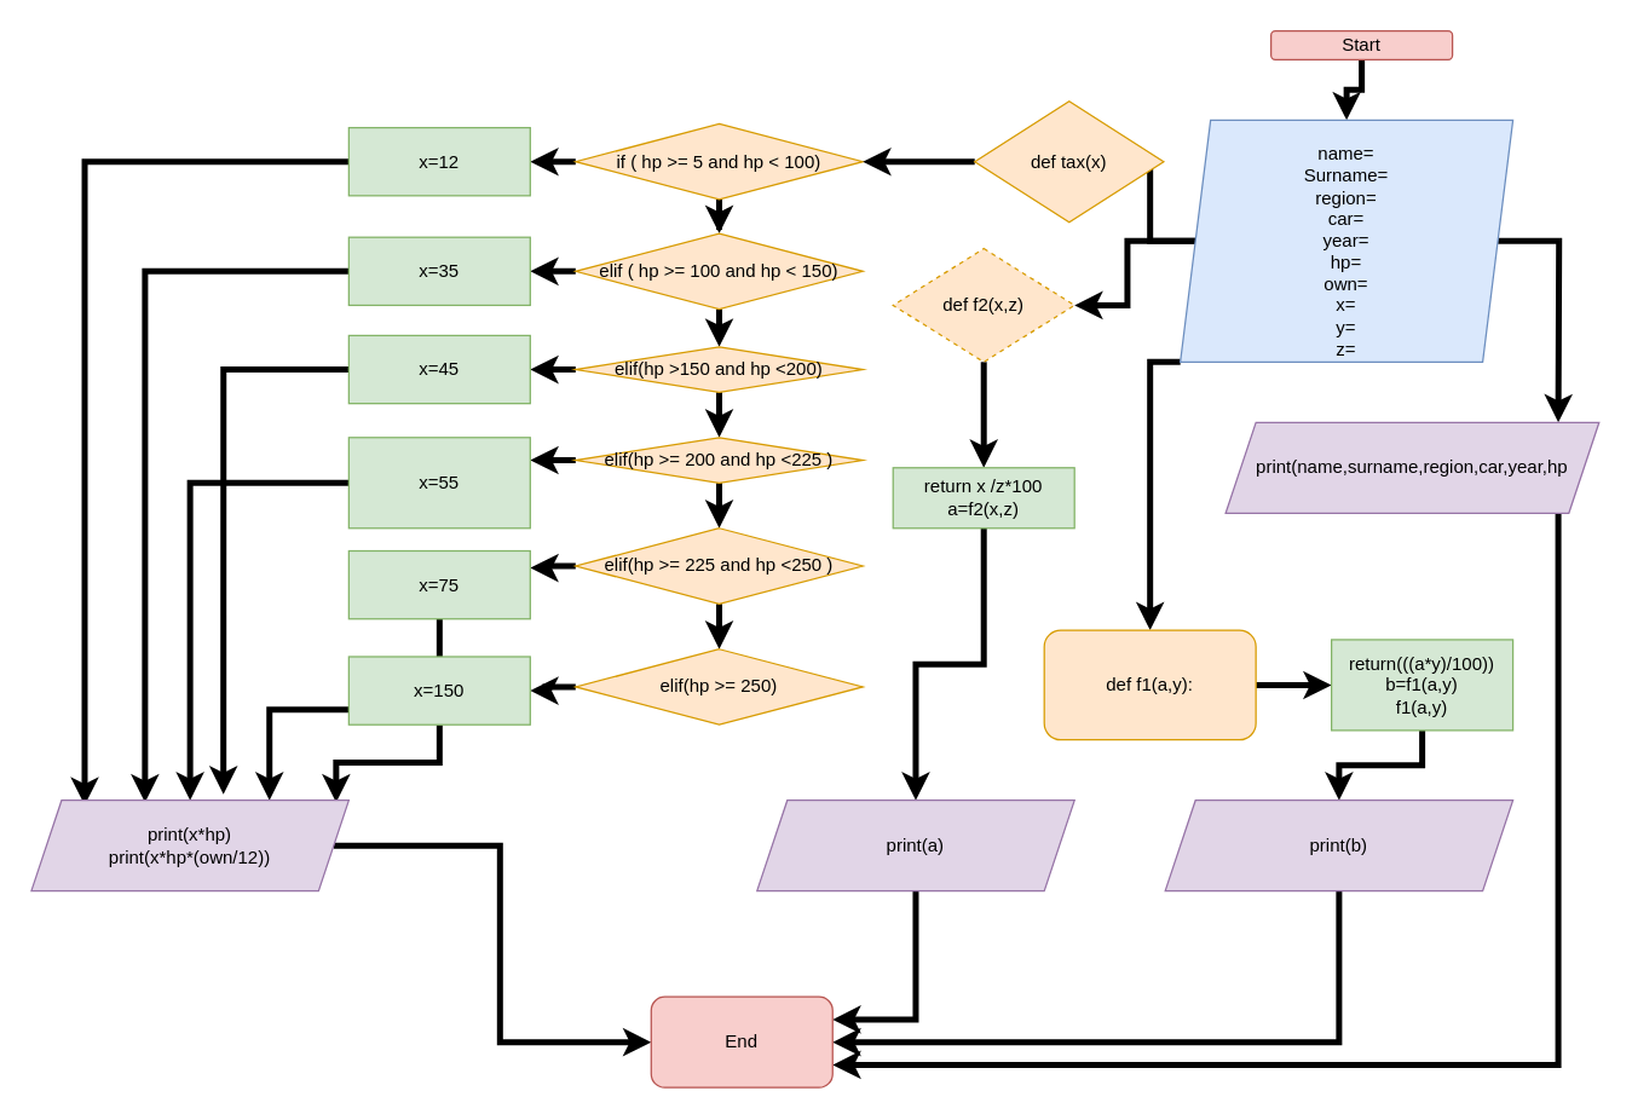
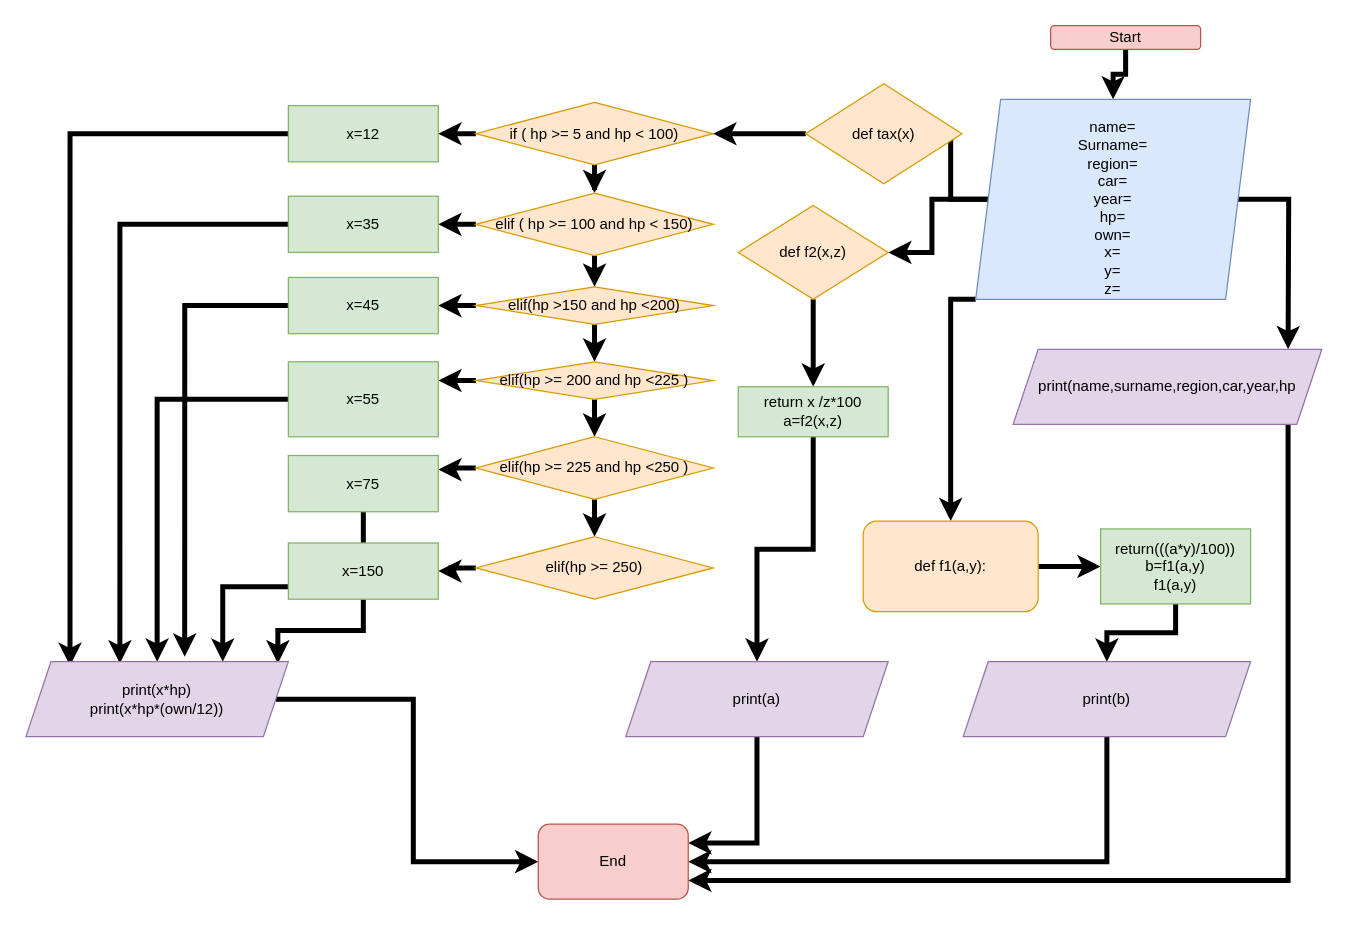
  <mxCell id="0" />
  <mxCell id="1" parent="0" />
  <mxCell id="2" style="edgeStyle=orthogonalEdgeStyle;rounded=0;orthogonalLoop=1;jettySize=auto;html=1;strokeWidth=4;" edge="1" parent="1" source="3" target="8"><mxGeometry relative="1" as="geometry" /></mxCell>
  <mxCell id="3" value="Start" style="rounded=1;whiteSpace=wrap;html=1;fillColor=#f8cecc;strokeColor=#b85450;" vertex="1" parent="1"><mxGeometry x="840" y="20" width="120" height="19" as="geometry" /></mxCell>
  <mxCell id="4" style="edgeStyle=orthogonalEdgeStyle;rounded=0;orthogonalLoop=1;jettySize=auto;html=1;strokeWidth=4;" edge="1" parent="1" source="8" target="41"><mxGeometry relative="1" as="geometry" /></mxCell>
  <mxCell id="5" style="edgeStyle=orthogonalEdgeStyle;rounded=0;orthogonalLoop=1;jettySize=auto;html=1;strokeWidth=4;" edge="1" parent="1" source="8"><mxGeometry relative="1" as="geometry"><mxPoint x="1030" y="279" as="targetPoint" /></mxGeometry></mxCell>
  <mxCell id="6" style="edgeStyle=orthogonalEdgeStyle;rounded=0;orthogonalLoop=1;jettySize=auto;html=1;strokeWidth=4;" edge="1" parent="1" source="8" target="45"><mxGeometry relative="1" as="geometry" /></mxCell>
  <mxCell id="7" style="edgeStyle=orthogonalEdgeStyle;rounded=0;orthogonalLoop=1;jettySize=auto;html=1;strokeWidth=4;" edge="1" parent="1" source="8" target="51"><mxGeometry relative="1" as="geometry"><mxPoint x="760" y="379" as="targetPoint" /><Array as="points"><mxPoint x="760" y="239" /></Array></mxGeometry></mxCell>
  <mxCell id="8" value="&lt;div&gt;&lt;br&gt;&lt;/div&gt;&lt;div&gt;&lt;span&gt;name=&lt;/span&gt;&lt;/div&gt;&lt;div&gt;&lt;span&gt;Surname=&lt;/span&gt;&lt;/div&gt;&lt;div&gt;&lt;span&gt;region=&lt;/span&gt;&lt;/div&gt;&lt;div&gt;&lt;span&gt;car=&lt;/span&gt;&lt;/div&gt;&lt;div&gt;&lt;span&gt;year=&lt;/span&gt;&lt;/div&gt;&lt;div&gt;&lt;span&gt;hp=&lt;/span&gt;&lt;/div&gt;&lt;div&gt;&lt;span&gt;own=&lt;/span&gt;&lt;/div&gt;&lt;div&gt;&lt;span&gt;x=&lt;/span&gt;&lt;/div&gt;&lt;div&gt;&lt;span&gt;y=&lt;/span&gt;&lt;/div&gt;&lt;div&gt;&lt;span&gt;z=&lt;/span&gt;&lt;/div&gt;" style="shape=parallelogram;perimeter=parallelogramPerimeter;whiteSpace=wrap;html=1;fixedSize=1;align=center;fillColor=#dae8fc;strokeColor=#6c8ebf;" vertex="1" parent="1"><mxGeometry x="780" y="79" width="220" height="160" as="geometry" /></mxCell>
  <mxCell id="9" style="edgeStyle=orthogonalEdgeStyle;rounded=0;orthogonalLoop=1;jettySize=auto;html=1;entryX=1;entryY=0.75;entryDx=0;entryDy=0;strokeWidth=4;" edge="1" parent="1" source="10" target="56"><mxGeometry relative="1" as="geometry"><Array as="points"><mxPoint x="1030" y="704" /></Array></mxGeometry></mxCell>
  <mxCell id="10" value="print(name,surname,region,car,year,hp" style="shape=parallelogram;perimeter=parallelogramPerimeter;whiteSpace=wrap;html=1;fixedSize=1;fillColor=#e1d5e7;strokeColor=#9673a6;" vertex="1" parent="1"><mxGeometry x="810" y="279" width="247" height="60" as="geometry" /></mxCell>
  <mxCell id="11" style="edgeStyle=orthogonalEdgeStyle;rounded=0;orthogonalLoop=1;jettySize=auto;html=1;strokeWidth=4;" edge="1" parent="1" source="13" target="29"><mxGeometry relative="1" as="geometry"><mxPoint x="370" y="114" as="targetPoint" /></mxGeometry></mxCell>
  <mxCell id="12" style="edgeStyle=orthogonalEdgeStyle;rounded=0;orthogonalLoop=1;jettySize=auto;html=1;entryX=0.5;entryY=0;entryDx=0;entryDy=0;strokeWidth=4;" edge="1" parent="1" source="13" target="16"><mxGeometry relative="1" as="geometry" /></mxCell>
  <mxCell id="13" value="&lt;div&gt;if ( hp &amp;gt;= 5 and hp &amp;lt; 100)&lt;/div&gt;" style="rhombus;whiteSpace=wrap;html=1;fillColor=#ffe6cc;strokeColor=#d79b00;" vertex="1" parent="1"><mxGeometry x="380" y="81.5" width="190" height="50" as="geometry" /></mxCell>
  <mxCell id="14" style="edgeStyle=orthogonalEdgeStyle;rounded=0;orthogonalLoop=1;jettySize=auto;html=1;entryX=1;entryY=0.5;entryDx=0;entryDy=0;strokeWidth=4;" edge="1" parent="1" source="16" target="33"><mxGeometry relative="1" as="geometry" /></mxCell>
  <mxCell id="15" style="edgeStyle=orthogonalEdgeStyle;rounded=0;orthogonalLoop=1;jettySize=auto;html=1;strokeWidth=4;" edge="1" parent="1" source="16" target="19"><mxGeometry relative="1" as="geometry" /></mxCell>
  <mxCell id="16" value="&lt;div&gt;elif ( hp &amp;gt;= 100 and hp &amp;lt; 150)&lt;/div&gt;" style="rhombus;whiteSpace=wrap;html=1;fillColor=#ffe6cc;strokeColor=#d79b00;" vertex="1" parent="1"><mxGeometry x="380" y="154" width="190" height="50" as="geometry" /></mxCell>
  <mxCell id="17" style="edgeStyle=orthogonalEdgeStyle;rounded=0;orthogonalLoop=1;jettySize=auto;html=1;entryX=1;entryY=0.5;entryDx=0;entryDy=0;strokeWidth=4;" edge="1" parent="1" source="19" target="31"><mxGeometry relative="1" as="geometry" /></mxCell>
  <mxCell id="18" style="edgeStyle=orthogonalEdgeStyle;rounded=0;orthogonalLoop=1;jettySize=auto;html=1;strokeWidth=4;" edge="1" parent="1" source="19" target="22"><mxGeometry relative="1" as="geometry" /></mxCell>
  <mxCell id="19" value="&lt;div&gt;elif(hp &amp;gt;150 and hp &amp;lt;200)&lt;/div&gt;" style="rhombus;whiteSpace=wrap;html=1;fillColor=#ffe6cc;strokeColor=#d79b00;" vertex="1" parent="1"><mxGeometry x="380" y="229" width="190" height="30" as="geometry" /></mxCell>
  <mxCell id="20" style="edgeStyle=orthogonalEdgeStyle;rounded=0;orthogonalLoop=1;jettySize=auto;html=1;entryX=1;entryY=0.25;entryDx=0;entryDy=0;strokeWidth=4;" edge="1" parent="1" source="22" target="35"><mxGeometry relative="1" as="geometry" /></mxCell>
  <mxCell id="21" style="edgeStyle=orthogonalEdgeStyle;rounded=0;orthogonalLoop=1;jettySize=auto;html=1;entryX=0.5;entryY=0;entryDx=0;entryDy=0;strokeWidth=4;" edge="1" parent="1" source="22" target="25"><mxGeometry relative="1" as="geometry" /></mxCell>
  <mxCell id="22" value="&lt;div&gt;elif(hp &amp;gt;= 200 and hp &amp;lt;225 )&lt;/div&gt;" style="rhombus;whiteSpace=wrap;html=1;fillColor=#ffe6cc;strokeColor=#d79b00;" vertex="1" parent="1"><mxGeometry x="380" y="289" width="190" height="30" as="geometry" /></mxCell>
  <mxCell id="23" style="edgeStyle=orthogonalEdgeStyle;rounded=0;orthogonalLoop=1;jettySize=auto;html=1;entryX=1;entryY=0.25;entryDx=0;entryDy=0;strokeWidth=4;" edge="1" parent="1" source="25" target="37"><mxGeometry relative="1" as="geometry" /></mxCell>
  <mxCell id="24" style="edgeStyle=orthogonalEdgeStyle;rounded=0;orthogonalLoop=1;jettySize=auto;html=1;entryX=0.5;entryY=0;entryDx=0;entryDy=0;strokeWidth=4;" edge="1" parent="1" source="25" target="27"><mxGeometry relative="1" as="geometry" /></mxCell>
  <mxCell id="25" value="&lt;div&gt;elif(hp &amp;gt;= 225 and hp &amp;lt;250 )&lt;/div&gt;" style="rhombus;whiteSpace=wrap;html=1;fillColor=#ffe6cc;strokeColor=#d79b00;" vertex="1" parent="1"><mxGeometry x="380" y="349" width="190" height="50" as="geometry" /></mxCell>
  <mxCell id="26" style="edgeStyle=orthogonalEdgeStyle;rounded=0;orthogonalLoop=1;jettySize=auto;html=1;entryX=1;entryY=0.5;entryDx=0;entryDy=0;strokeWidth=4;" edge="1" parent="1" source="27" target="39"><mxGeometry relative="1" as="geometry" /></mxCell>
  <mxCell id="27" value="&lt;div&gt;elif(hp &amp;gt;= 250)&lt;/div&gt;" style="rhombus;whiteSpace=wrap;html=1;fillColor=#ffe6cc;strokeColor=#d79b00;" vertex="1" parent="1"><mxGeometry x="380" y="429" width="190" height="50" as="geometry" /></mxCell>
  <mxCell id="28" style="edgeStyle=orthogonalEdgeStyle;rounded=0;orthogonalLoop=1;jettySize=auto;html=1;entryX=0.168;entryY=0.055;entryDx=0;entryDy=0;entryPerimeter=0;strokeWidth=4;" edge="1" parent="1" source="29" target="43"><mxGeometry relative="1" as="geometry"><Array as="points"><mxPoint x="55" y="107" /></Array></mxGeometry></mxCell>
  <mxCell id="29" value="x=12" style="rounded=0;whiteSpace=wrap;html=1;fillColor=#d5e8d4;strokeColor=#82b366;" vertex="1" parent="1"><mxGeometry y="84" width="120" height="45" as="geometry" x="230" /></mxCell>
  <mxCell id="30" style="edgeStyle=orthogonalEdgeStyle;rounded=0;orthogonalLoop=1;jettySize=auto;html=1;entryX=0.605;entryY=-0.067;entryDx=0;entryDy=0;entryPerimeter=0;strokeWidth=4;" edge="1" parent="1" source="31" target="43"><mxGeometry relative="1" as="geometry"><Array as="points"><mxPoint x="147" y="244" /></Array></mxGeometry></mxCell>
  <mxCell id="31" value="x=45" style="rounded=0;whiteSpace=wrap;html=1;fillColor=#d5e8d4;strokeColor=#82b366;" vertex="1" parent="1"><mxGeometry y="221.5" width="120" height="45" as="geometry" x="230" /></mxCell>
  <mxCell id="32" style="edgeStyle=orthogonalEdgeStyle;rounded=0;orthogonalLoop=1;jettySize=auto;html=1;entryX=0.358;entryY=0.024;entryDx=0;entryDy=0;entryPerimeter=0;strokeWidth=4;" edge="1" parent="1" source="33" target="43"><mxGeometry relative="1" as="geometry"><Array as="points"><mxPoint x="95" y="179" /></Array></mxGeometry></mxCell>
  <mxCell id="33" value="x=35" style="rounded=0;whiteSpace=wrap;html=1;fillColor=#d5e8d4;strokeColor=#82b366;" vertex="1" parent="1"><mxGeometry y="156.5" width="120" height="45" as="geometry" x="230" /></mxCell>
  <mxCell id="34" style="edgeStyle=orthogonalEdgeStyle;rounded=0;orthogonalLoop=1;jettySize=auto;html=1;strokeWidth=4;" edge="1" parent="1" source="35" target="43"><mxGeometry relative="1" as="geometry"><Array as="points"><mxPoint x="125" y="319" /></Array></mxGeometry></mxCell>
  <mxCell id="35" value="x=55" style="rounded=0;whiteSpace=wrap;html=1;fillColor=#d5e8d4;strokeColor=#82b366;" vertex="1" parent="1"><mxGeometry y="289" width="120" height="60" as="geometry" x="230" /></mxCell>
  <mxCell id="36" style="edgeStyle=orthogonalEdgeStyle;rounded=0;orthogonalLoop=1;jettySize=auto;html=1;entryX=0.75;entryY=0;entryDx=0;entryDy=0;strokeWidth=4;" edge="1" parent="1" source="37" target="43"><mxGeometry relative="1" as="geometry" /></mxCell>
  <mxCell id="37" value="x=75" style="rounded=0;whiteSpace=wrap;html=1;fillColor=#d5e8d4;strokeColor=#82b366;" vertex="1" parent="1"><mxGeometry y="364" width="120" height="45" as="geometry" x="230" /></mxCell>
  <mxCell id="38" style="edgeStyle=orthogonalEdgeStyle;rounded=0;orthogonalLoop=1;jettySize=auto;html=1;entryX=0.96;entryY=0.024;entryDx=0;entryDy=0;entryPerimeter=0;strokeWidth=4;" edge="1" parent="1" source="39" target="43"><mxGeometry relative="1" as="geometry" /></mxCell>
  <mxCell id="39" value="x=150" style="rounded=0;whiteSpace=wrap;html=1;fillColor=#d5e8d4;strokeColor=#82b366;" vertex="1" parent="1"><mxGeometry y="434" width="120" height="45" as="geometry" x="230" /></mxCell>
  <mxCell id="40" style="edgeStyle=orthogonalEdgeStyle;rounded=0;orthogonalLoop=1;jettySize=auto;html=1;entryX=1;entryY=0.5;entryDx=0;entryDy=0;strokeWidth=4;" edge="1" parent="1" source="41" target="13"><mxGeometry relative="1" as="geometry" /></mxCell>
  <mxCell id="41" value="def tax(x)" style="rhombus;whiteSpace=wrap;html=1;fillColor=#ffe6cc;strokeColor=#d79b00;" vertex="1" parent="1"><mxGeometry x="644" y="66.5" width="125" height="80" as="geometry" /></mxCell>
  <mxCell id="42" style="edgeStyle=orthogonalEdgeStyle;rounded=0;orthogonalLoop=1;jettySize=auto;html=1;entryX=0;entryY=0.5;entryDx=0;entryDy=0;strokeWidth=4;" edge="1" parent="1" source="43" target="56"><mxGeometry relative="1" as="geometry" /></mxCell>
  <mxCell id="43" value="&lt;font face=&quot;helvetica&quot;&gt;print(x*hp)&lt;br&gt;print(x*hp*(own/12))&lt;br&gt;&lt;/font&gt;" style="shape=parallelogram;perimeter=parallelogramPerimeter;whiteSpace=wrap;html=1;fixedSize=1;fillColor=#e1d5e7;strokeColor=#9673a6;" vertex="1" parent="1"><mxGeometry x="20" y="529" width="210" height="60" as="geometry" /></mxCell>
  <mxCell id="44" style="edgeStyle=orthogonalEdgeStyle;rounded=0;orthogonalLoop=1;jettySize=auto;html=1;strokeWidth=4;" edge="1" parent="1" source="45"><mxGeometry relative="1" as="geometry"><mxPoint x="650" y="309" as="targetPoint" /></mxGeometry></mxCell>
- <mxCell id="45" value="&lt;div&gt;def f2(x,z)&lt;/div&gt;" style="rhombus;whiteSpace=wrap;html=1;fillColor=#ffe6cc;strokeColor=#d79b00;dashed=1;" vertex="1" parent="1"><mxGeometry x="590" y="164" width="120" height="75" as="geometry" /></mxCell>
+ <mxCell id="45" value="&lt;div&gt;def f2(x,z)&lt;/div&gt;" style="rhombus;whiteSpace=wrap;html=1;fillColor=#ffe6cc;strokeColor=#d79b00;" vertex="1" parent="1"><mxGeometry x="590" y="164" width="120" height="75" as="geometry" /></mxCell>
  <mxCell id="46" style="edgeStyle=orthogonalEdgeStyle;rounded=0;orthogonalLoop=1;jettySize=auto;html=1;entryX=0.5;entryY=0;entryDx=0;entryDy=0;strokeWidth=4;" edge="1" parent="1" source="47" target="49"><mxGeometry relative="1" as="geometry" /></mxCell>
  <mxCell id="47" value="return x /z*100&lt;br&gt;a=f2(x,z)" style="rounded=0;whiteSpace=wrap;html=1;fillColor=#d5e8d4;strokeColor=#82b366;" vertex="1" parent="1"><mxGeometry x="590" y="309" width="120" height="40" as="geometry" /></mxCell>
  <mxCell id="48" style="edgeStyle=orthogonalEdgeStyle;rounded=0;orthogonalLoop=1;jettySize=auto;html=1;entryX=1;entryY=0.25;entryDx=0;entryDy=0;strokeWidth=4;" edge="1" parent="1" source="49" target="56"><mxGeometry relative="1" as="geometry" /></mxCell>
  <mxCell id="49" value="print(a)" style="shape=parallelogram;perimeter=parallelogramPerimeter;whiteSpace=wrap;html=1;fixedSize=1;fillColor=#e1d5e7;strokeColor=#9673a6;" vertex="1" parent="1"><mxGeometry x="500" y="529" width="210" height="60" as="geometry" /></mxCell>
  <mxCell id="50" style="edgeStyle=orthogonalEdgeStyle;rounded=0;orthogonalLoop=1;jettySize=auto;html=1;strokeWidth=4;" edge="1" parent="1" source="51"><mxGeometry relative="1" as="geometry"><mxPoint x="880" y="452.778" as="targetPoint" /></mxGeometry></mxCell>
  <mxCell id="51" value="def f1(a,y):" style="whiteSpace=wrap;html=1;fillColor=#ffe6cc;strokeColor=#d79b00;rounded=1;" vertex="1" parent="1"><mxGeometry x="690" y="416.5" width="140" height="72.5" as="geometry" /></mxCell>
  <mxCell id="52" style="edgeStyle=orthogonalEdgeStyle;rounded=0;orthogonalLoop=1;jettySize=auto;html=1;strokeWidth=4;" edge="1" parent="1" source="53" target="55"><mxGeometry relative="1" as="geometry"><mxPoint x="940" y="539" as="targetPoint" /></mxGeometry></mxCell>
  <mxCell id="53" value="return(((a*y)/100))&#10;b=f1(a,y)&#10;f1(a,y)" style="rounded=0;whiteSpace=wrap;html=1;fillColor=#d5e8d4;strokeColor=#82b366;" vertex="1" parent="1"><mxGeometry x="880" y="422.75" width="120" height="60" as="geometry" /></mxCell>
  <mxCell id="54" style="edgeStyle=orthogonalEdgeStyle;rounded=0;orthogonalLoop=1;jettySize=auto;html=1;entryX=1;entryY=0.5;entryDx=0;entryDy=0;strokeWidth=4;" edge="1" parent="1" source="55" target="56"><mxGeometry relative="1" as="geometry"><Array as="points"><mxPoint x="885" y="689" /></Array></mxGeometry></mxCell>
  <mxCell id="55" value="print(b)" style="shape=parallelogram;perimeter=parallelogramPerimeter;whiteSpace=wrap;html=1;fixedSize=1;fillColor=#e1d5e7;strokeColor=#9673a6;" vertex="1" parent="1"><mxGeometry x="770" y="529" width="230" height="60" as="geometry" /></mxCell>
  <mxCell id="56" value="End" style="rounded=1;whiteSpace=wrap;html=1;fillColor=#f8cecc;strokeColor=#b85450;" vertex="1" parent="1"><mxGeometry x="430" y="659" width="120" height="60" as="geometry" /></mxCell>
